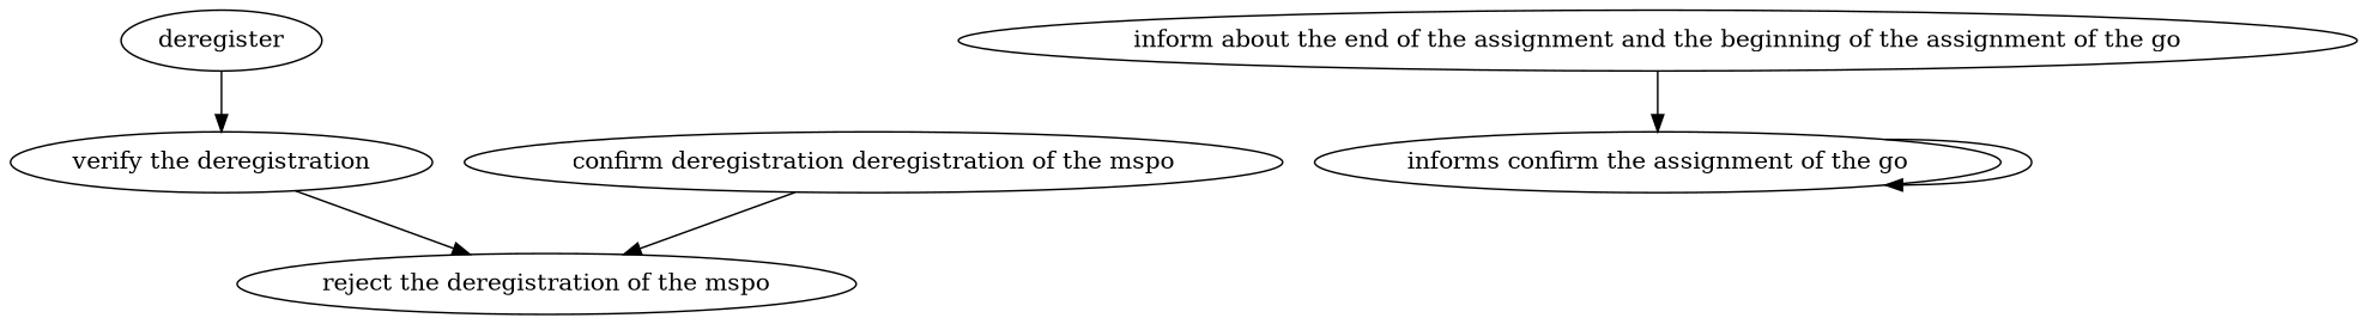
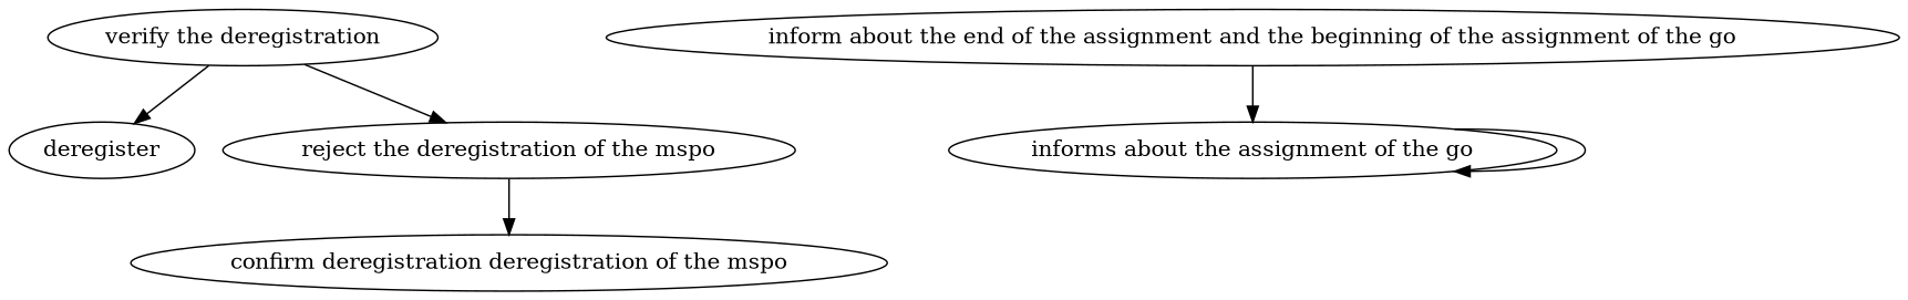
  digraph {
    edge [attrs="{'type': 'flow', 'label': 'flow'}"]
    deregister [attrs="{'type': 'Activity', 'label': 'deregister'}"]
    "verify the deregistration" [attrs="{'type': 'Activity', 'label': 'verify the deregistration'}"]
    "reject the deregistration of the mspo" [attrs="{'type': 'Activity', 'label': 'reject the deregistration of the mspo'}"]
    n4 [attrs="{'type': 'Activity', 'label': 'confirm the deregistration of the mspo'}" label="confirm deregistration deregistration of the mspo"]
    "inform about the end of the assignment and the beginning of the assignment of the go" [attrs="{'type': 'Activity', 'label': 'inform about the end of the assignment and the beginning of the assignment of the go'}"]
-   "informs about the assignment of the go" [attrs="{'type': 'Activity', 'label': 'informs about the assignment of the go'}" label="informs confirm the assignment of the go"]
-   deregister -> "verify the deregistration"
+   "informs about the assignment of the go" [attrs="{'type': 'Activity', 'label': 'informs about the assignment of the go'}"]
+   "verify the deregistration" -> deregister
    "verify the deregistration" -> "reject the deregistration of the mspo"
-   n4 -> "reject the deregistration of the mspo"
+   "reject the deregistration of the mspo" -> n4
    "inform about the end of the assignment and the beginning of the assignment of the go" -> "informs about the assignment of the go"
    "informs about the assignment of the go" -> "informs about the assignment of the go"
  }
